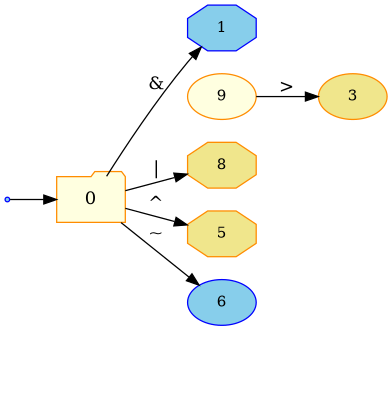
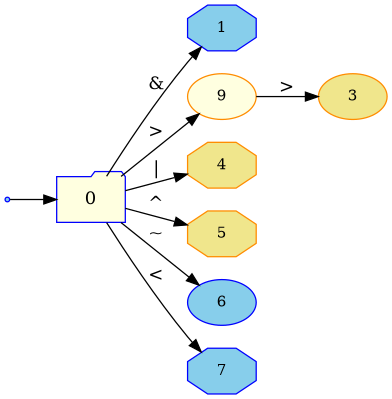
  digraph {
    rankdir=LR
    node [color=blue fillcolor=skyblue fontsize=12 shape=octagon style=filled]
-   n1 [color=darkorange fillcolor=lightyellow fontsize=14 label=0 shape=folder]
+   n1 [fillcolor=lightyellow fontsize=14 label=0 shape=folder]
    n2 [label=1]
    n3 [color=darkorange fillcolor=lightyellow label=9 shape=ellipse]
-   n4 [color=darkorange fillcolor=khaki label=8]
+   n4 [color=darkorange fillcolor=khaki label=4]
    n5 [color=darkorange fillcolor=khaki label=5]
    n6 [label=6 shape=ellipse]
+   n7 [label=7]
    n8 [color=darkorange fillcolor=khaki label=3 shape=ellipse]
    n9 [fontsize=14 label=8 shape=point]
    n1 -> n2 [label="&"]
+   n1 -> n3 [label=">"]
    n1 -> n4 [label="|"]
    n1 -> n5 [label="^"]
    n1 -> n6 [label="~"]
+   n1 -> n7 [label="<"]
    n3 -> n8 [label=">"]
    n9 -> n1
  }
